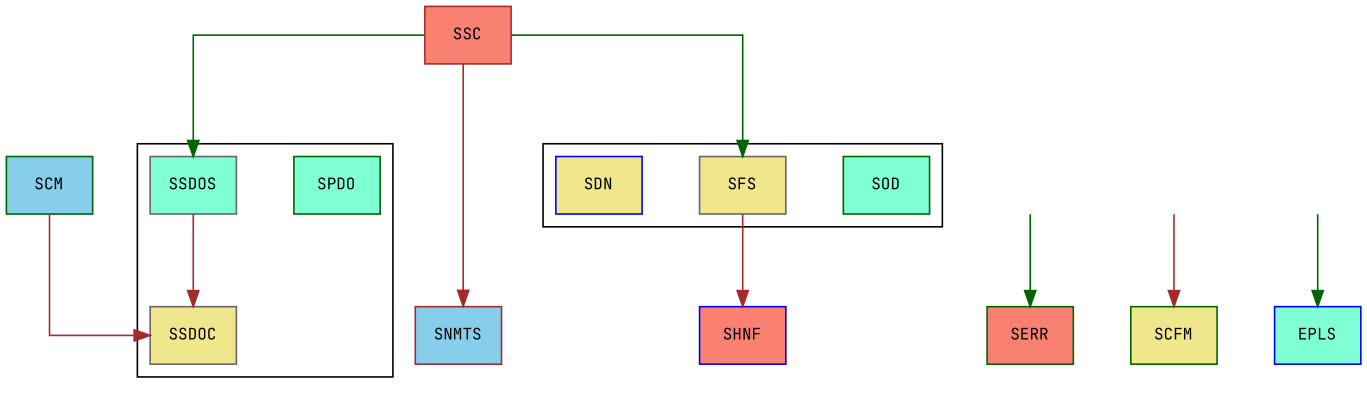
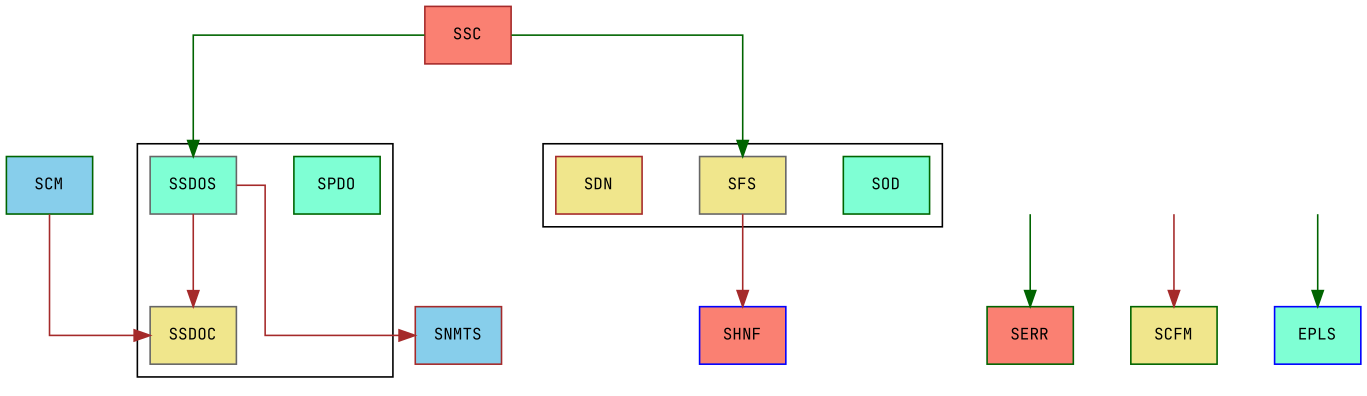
  digraph {
    compound=true
    fontname="JetBrains Mono"
    nodesep=0.5
    rankdir=TB
    ranksep=0.8
    splines=ortho
    node [color=darkgreen fillcolor=khaki fontname="JetBrains Mono" fontsize=10 shape=box style=filled]
    edge [color=brown fontname="JetBrains Mono"]
    SHNF [color=blue fillcolor=salmon]
    SERR [fillcolor=salmon]
    SCFM
    EPLS [color=blue fillcolor=aquamarine]
    SPDO [fillcolor=aquamarine]
    SSDOS [color=gray40 fillcolor=aquamarine]
    SSDOC [color=gray40]
    SOD [fillcolor=aquamarine]
    SFS [color=gray40]
-   SDN [color=blue]
+   SDN [color=brown]
    SSC [color=brown fillcolor=salmon]
    SNMTS [color=brown fillcolor=skyblue]
    SCM [fillcolor=skyblue]
    A [style=invis color="" fillcolor=""]
    B [style=invis color="" fillcolor=""]
    C [style=invis color="" fillcolor=""]
    subgraph sub_1 {
      rank=same
      SHNF
      SERR
      SCFM
      EPLS
    }
    subgraph cluster_2 {
      SPDO
      SSDOS
      SSDOC
    }
    subgraph cluster_3 {
      SOD
      SFS
      SDN
    }
    SSDOS -> SSDOC [headport=n]
    SFS -> SHNF
    SSC -> SSDOS [color=darkgreen headport=n weight=1]
    SSC -> SFS [color=darkgreen headport=n weight=1]
-   SSC -> SNMTS [weight=3]
+   SSDOS -> SNMTS [weight=3]
    SCM -> SSDOC
    A -> SERR [color=darkgreen]
    B -> SCFM
    C -> EPLS [color=darkgreen]
  }
